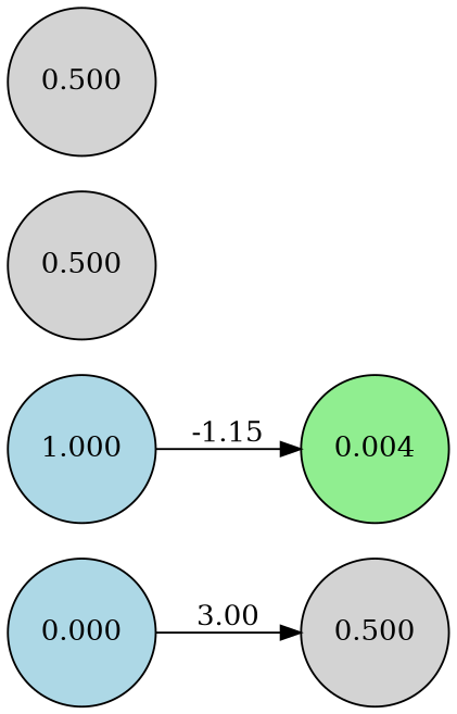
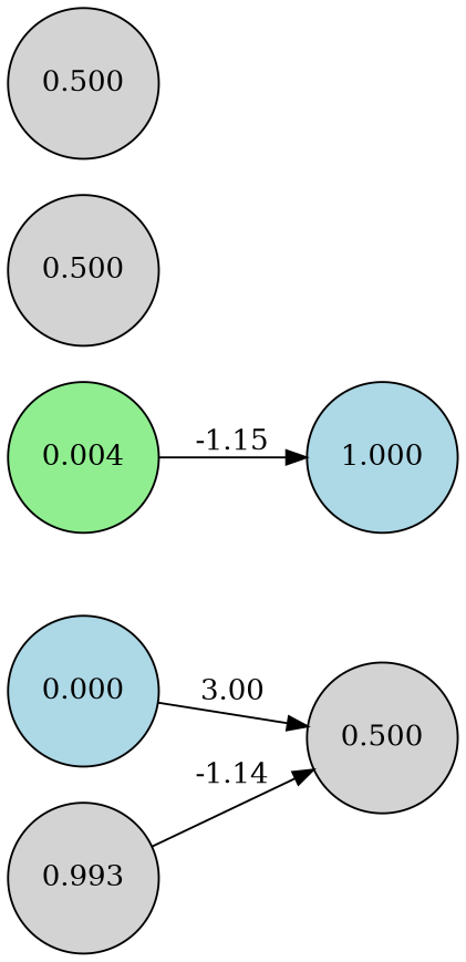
  digraph {
    rankdir=LR
    node [fillcolor=lightgray shape=circle style=filled]
    n1 [fillcolor=lightblue label=0.000]
    n2 [label=0.500]
    n3 [fillcolor=lightblue label=1.000]
    n4 [fillcolor=lightgreen label=0.004]
+   n5 [label=0.993]
    n6 [label=0.500]
    n7 [label=0.500]
    n1 -> n2 [label=3.00]
-   n3 -> n4 [label=-1.15]
+   n4 -> n3 [label=-1.15]
+   n5 -> n2 [label=-1.14]
  }
